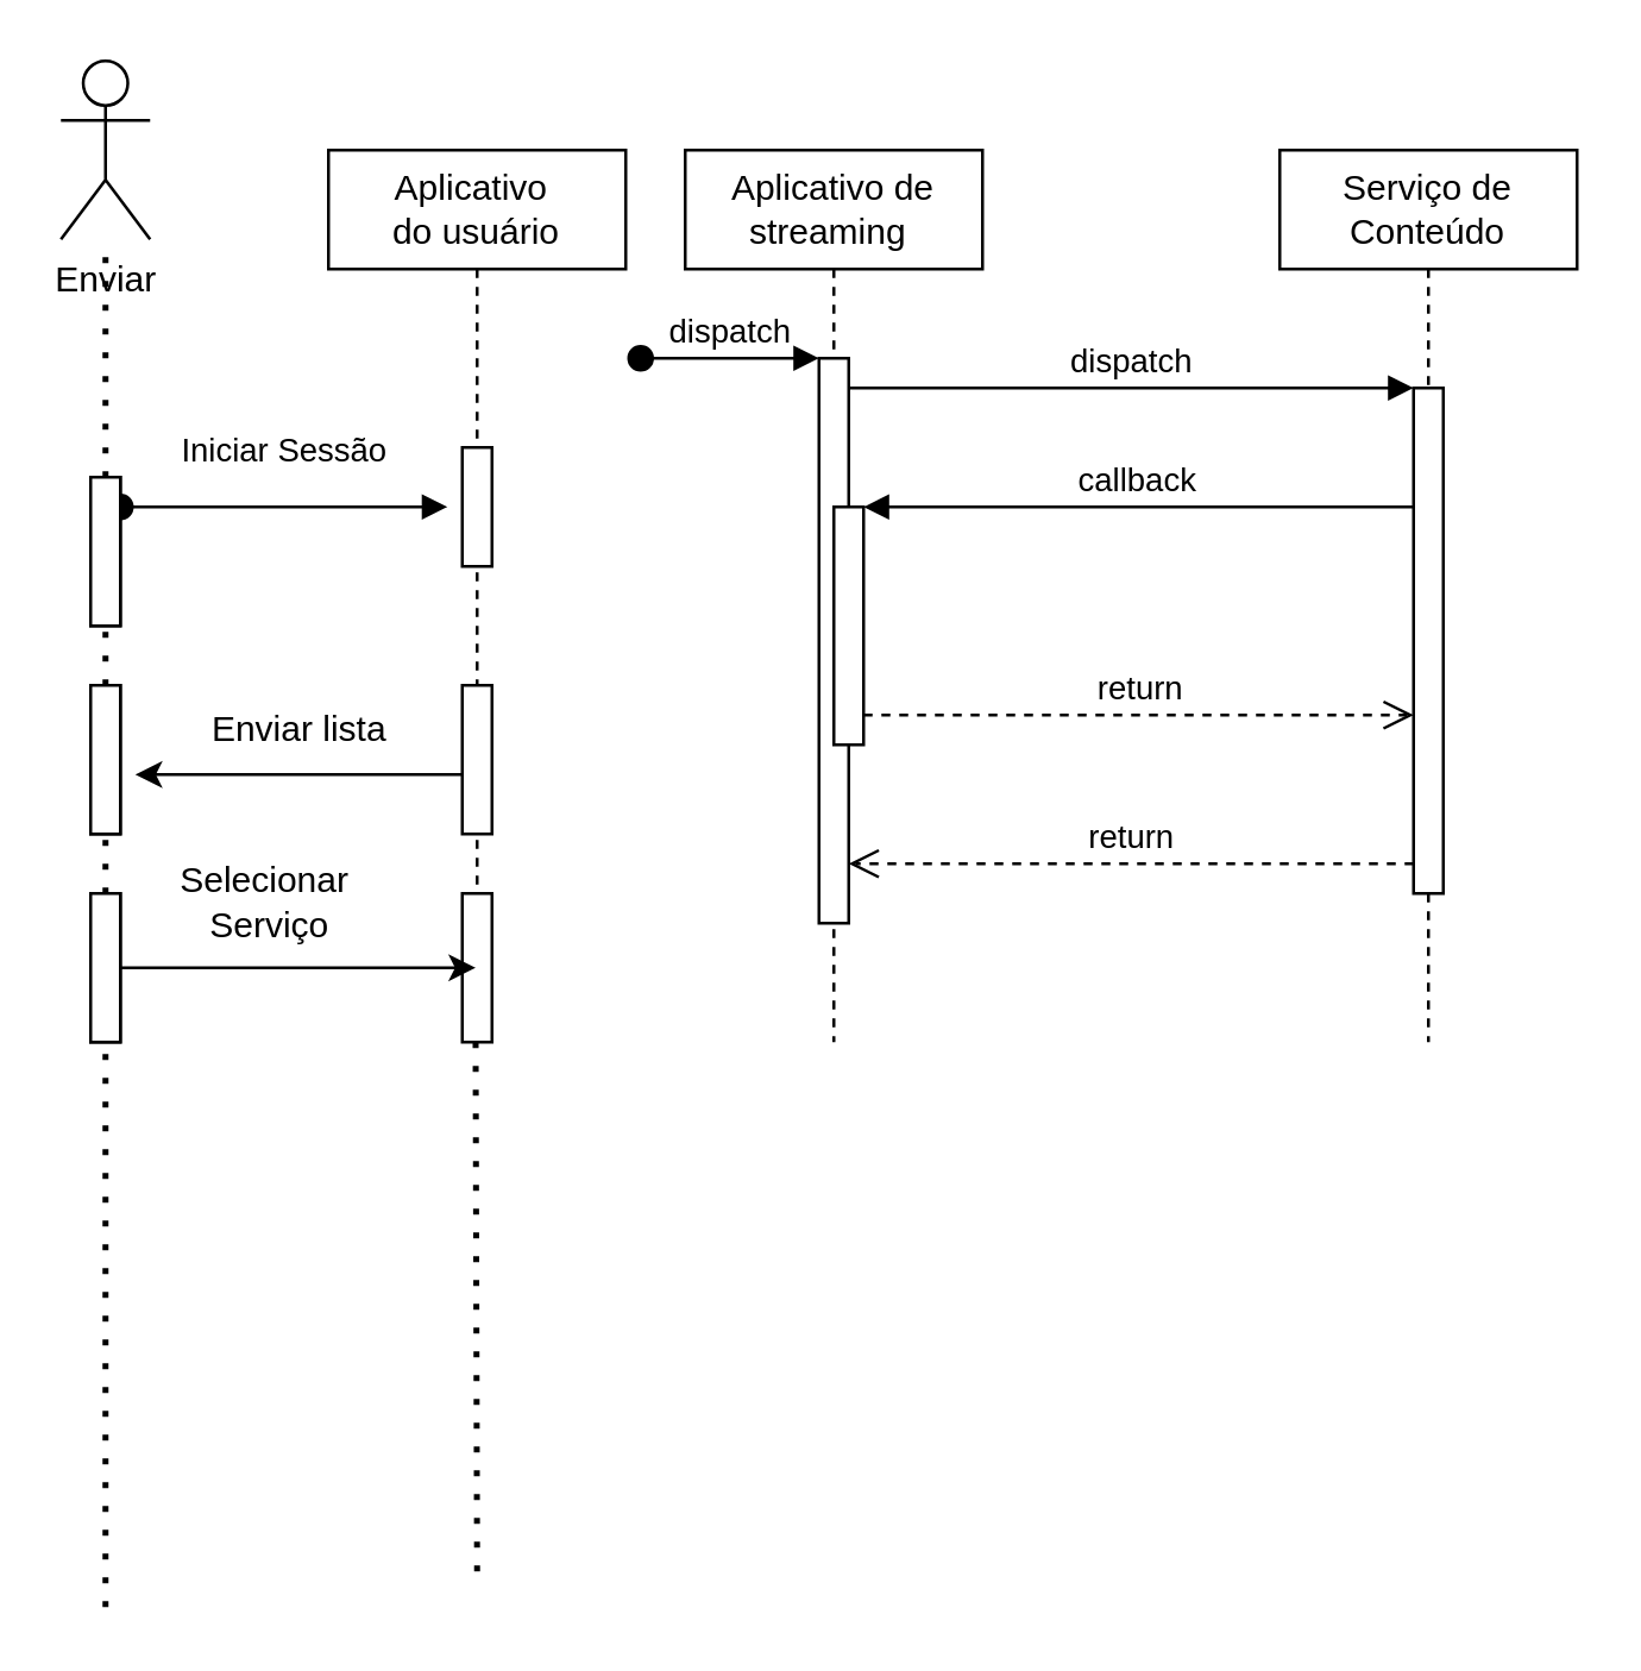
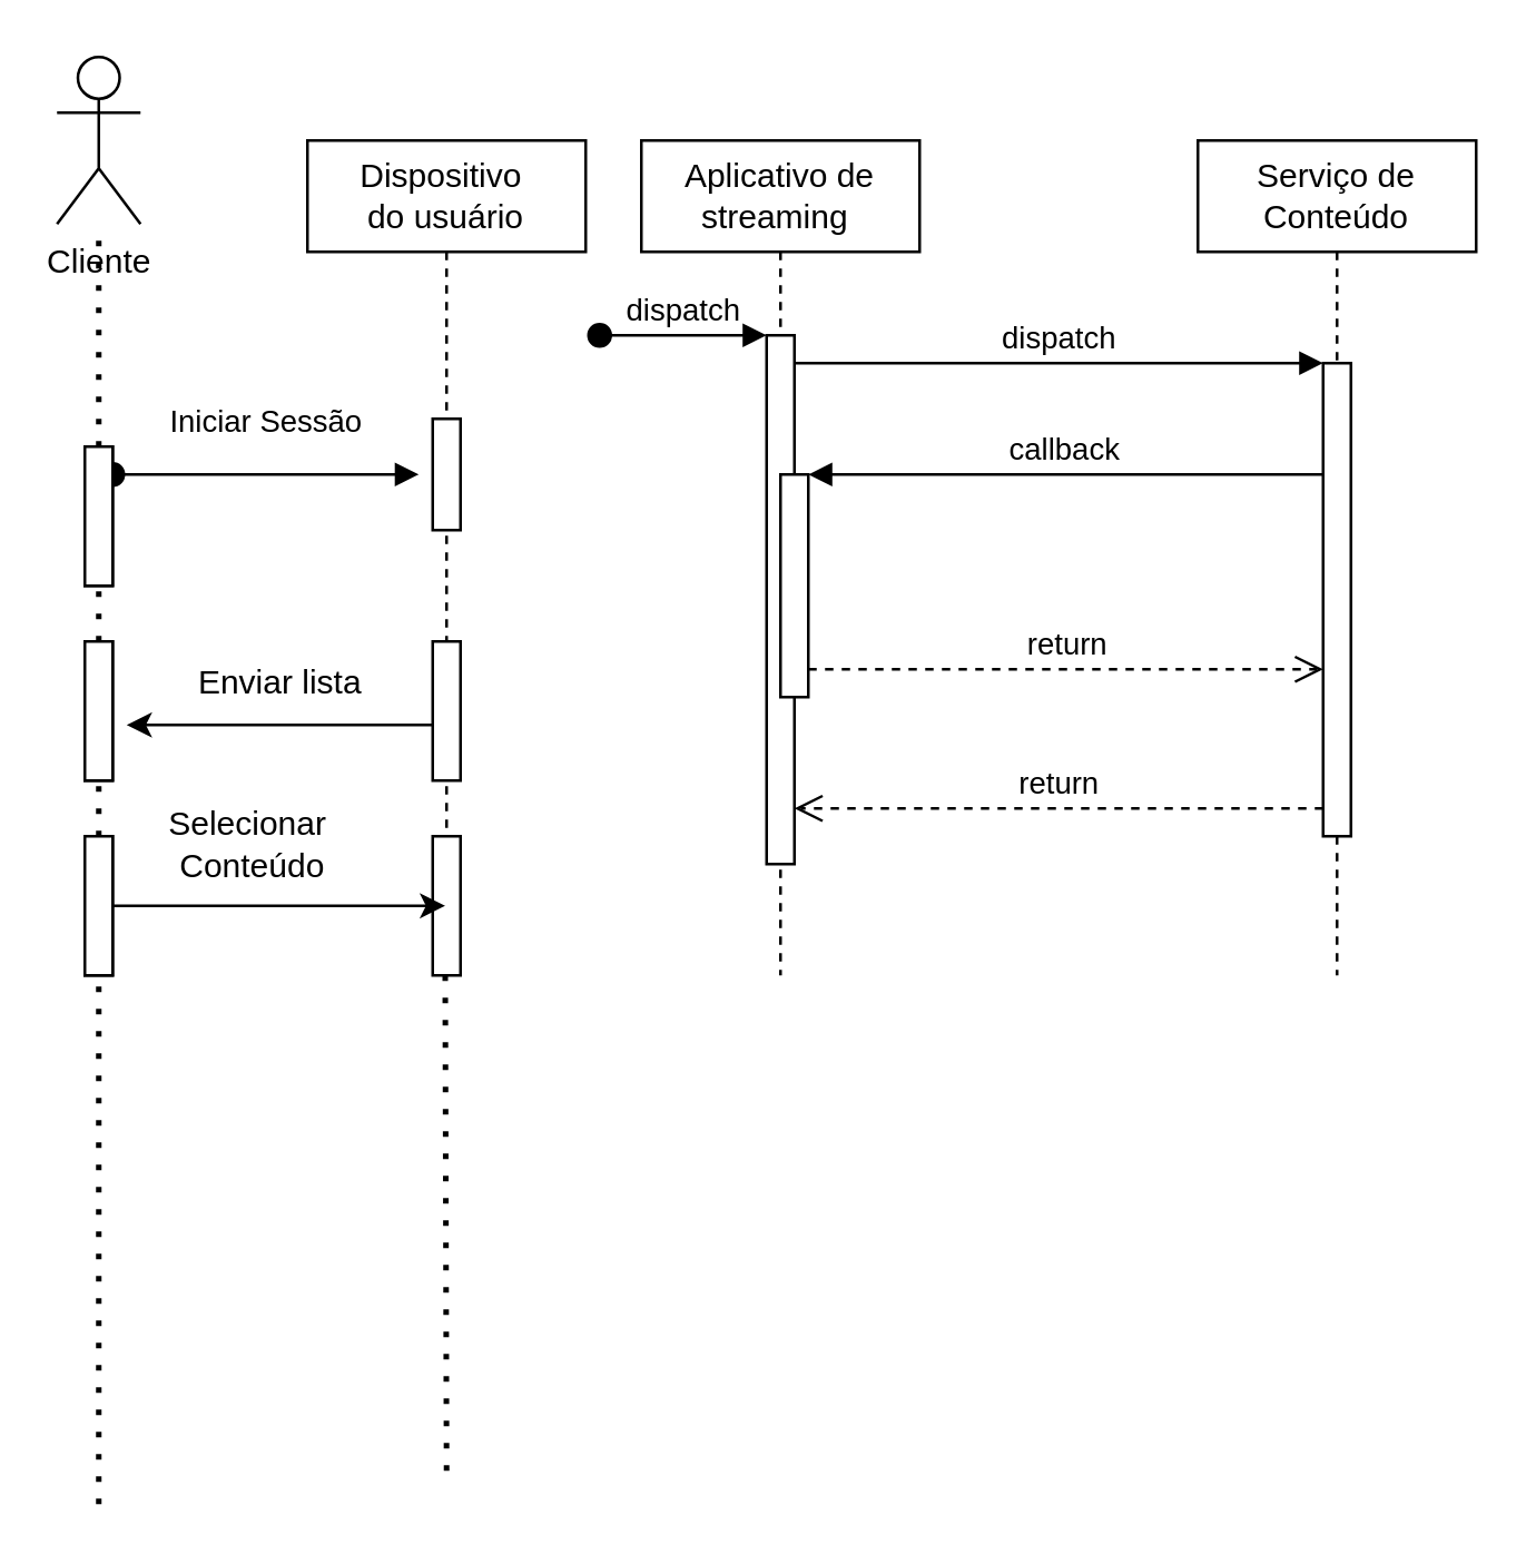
  <mxCell id="0" />
  <mxCell id="1" parent="0" />
  <mxCell id="2" value="Aplicativo de&lt;br&gt;streaming&amp;nbsp;" style="shape=umlLifeline;perimeter=lifelinePerimeter;whiteSpace=wrap;html=1;container=0;dropTarget=0;collapsible=0;recursiveResize=0;outlineConnect=0;portConstraint=eastwest;newEdgeStyle={&quot;edgeStyle&quot;:&quot;elbowEdgeStyle&quot;,&quot;elbow&quot;:&quot;vertical&quot;,&quot;curved&quot;:0,&quot;rounded&quot;:0};" parent="1" vertex="1"><mxGeometry x="230" y="50" width="100" height="300" as="geometry" /></mxCell>
  <mxCell id="3" value="" style="html=1;points=[];perimeter=orthogonalPerimeter;outlineConnect=0;targetShapes=umlLifeline;portConstraint=eastwest;newEdgeStyle={&quot;edgeStyle&quot;:&quot;elbowEdgeStyle&quot;,&quot;elbow&quot;:&quot;vertical&quot;,&quot;curved&quot;:0,&quot;rounded&quot;:0};" parent="2" vertex="1"><mxGeometry x="45" y="70" width="10" height="190" as="geometry" /></mxCell>
  <mxCell id="4" value="dispatch" style="html=1;verticalAlign=bottom;startArrow=oval;endArrow=block;startSize=8;edgeStyle=elbowEdgeStyle;elbow=vertical;curved=0;rounded=0;" parent="2" target="3" edge="1"><mxGeometry relative="1" as="geometry"><mxPoint x="-15" y="70" as="sourcePoint" /></mxGeometry></mxCell>
  <mxCell id="5" value="" style="html=1;points=[];perimeter=orthogonalPerimeter;outlineConnect=0;targetShapes=umlLifeline;portConstraint=eastwest;newEdgeStyle={&quot;edgeStyle&quot;:&quot;elbowEdgeStyle&quot;,&quot;elbow&quot;:&quot;vertical&quot;,&quot;curved&quot;:0,&quot;rounded&quot;:0};" parent="2" vertex="1"><mxGeometry x="50" y="120" width="10" height="80" as="geometry" /></mxCell>
  <mxCell id="6" value="Serviço de Conteúdo" style="shape=umlLifeline;perimeter=lifelinePerimeter;whiteSpace=wrap;html=1;container=0;dropTarget=0;collapsible=0;recursiveResize=0;outlineConnect=0;portConstraint=eastwest;newEdgeStyle={&quot;edgeStyle&quot;:&quot;elbowEdgeStyle&quot;,&quot;elbow&quot;:&quot;vertical&quot;,&quot;curved&quot;:0,&quot;rounded&quot;:0};" parent="1" vertex="1"><mxGeometry x="430" y="50" width="100" height="300" as="geometry" /></mxCell>
  <mxCell id="7" value="" style="html=1;points=[];perimeter=orthogonalPerimeter;outlineConnect=0;targetShapes=umlLifeline;portConstraint=eastwest;newEdgeStyle={&quot;edgeStyle&quot;:&quot;elbowEdgeStyle&quot;,&quot;elbow&quot;:&quot;vertical&quot;,&quot;curved&quot;:0,&quot;rounded&quot;:0};" parent="6" vertex="1"><mxGeometry x="45" y="80" width="10" height="170" as="geometry" /></mxCell>
  <mxCell id="8" value="dispatch" style="html=1;verticalAlign=bottom;endArrow=block;edgeStyle=elbowEdgeStyle;elbow=vertical;curved=0;rounded=0;" parent="1" source="3" target="7" edge="1"><mxGeometry relative="1" as="geometry"><mxPoint x="405" y="140" as="sourcePoint" /><Array as="points"><mxPoint x="390" y="130" /></Array></mxGeometry></mxCell>
  <mxCell id="9" value="return" style="html=1;verticalAlign=bottom;endArrow=open;dashed=1;endSize=8;edgeStyle=elbowEdgeStyle;elbow=vertical;curved=0;rounded=0;" parent="1" source="7" target="3" edge="1"><mxGeometry relative="1" as="geometry"><mxPoint x="405" y="215" as="targetPoint" /><Array as="points"><mxPoint x="400" y="290" /></Array></mxGeometry></mxCell>
  <mxCell id="10" value="callback" style="html=1;verticalAlign=bottom;endArrow=block;edgeStyle=elbowEdgeStyle;elbow=vertical;curved=0;rounded=0;" parent="1" source="7" target="5" edge="1"><mxGeometry relative="1" as="geometry"><mxPoint x="385" y="170" as="sourcePoint" /><Array as="points"><mxPoint x="400" y="170" /></Array></mxGeometry></mxCell>
  <mxCell id="11" value="return" style="html=1;verticalAlign=bottom;endArrow=open;dashed=1;endSize=8;edgeStyle=elbowEdgeStyle;elbow=vertical;curved=0;rounded=0;" parent="1" source="5" target="7" edge="1"><mxGeometry relative="1" as="geometry"><mxPoint x="385" y="245" as="targetPoint" /><Array as="points"><mxPoint x="390" y="240" /></Array></mxGeometry></mxCell>
  <mxCell id="12" style="edgeStyle=orthogonalEdgeStyle;rounded=0;orthogonalLoop=1;jettySize=auto;html=1;exitX=0.5;exitY=0.5;exitDx=0;exitDy=0;exitPerimeter=0;" edge="1" parent="1" source="13"><mxGeometry relative="1" as="geometry"><mxPoint x="35.588" y="50" as="targetPoint" /></mxGeometry></mxCell>
- <mxCell id="13" value="Enviar" style="shape=umlActor;verticalLabelPosition=bottom;verticalAlign=top;html=1;outlineConnect=0;" vertex="1" parent="1"><mxGeometry x="20" y="20" width="30" height="60" as="geometry" /></mxCell>
- <mxCell id="14" value="Aplicativo&amp;nbsp;&lt;br&gt;do usuário" style="shape=umlLifeline;perimeter=lifelinePerimeter;whiteSpace=wrap;html=1;container=0;dropTarget=0;collapsible=0;recursiveResize=0;outlineConnect=0;portConstraint=eastwest;newEdgeStyle={&quot;edgeStyle&quot;:&quot;elbowEdgeStyle&quot;,&quot;elbow&quot;:&quot;vertical&quot;,&quot;curved&quot;:0,&quot;rounded&quot;:0};" vertex="1" parent="1"><mxGeometry x="110" y="50" width="100" height="300" as="geometry" /></mxCell>
+ <mxCell id="13" value="Cliente" style="shape=umlActor;verticalLabelPosition=bottom;verticalAlign=top;html=1;outlineConnect=0;" vertex="1" parent="1"><mxGeometry x="20" y="20" width="30" height="60" as="geometry" /></mxCell>
+ <mxCell id="14" value="Dispositivo&amp;nbsp;&lt;br&gt;do usuário" style="shape=umlLifeline;perimeter=lifelinePerimeter;whiteSpace=wrap;html=1;container=0;dropTarget=0;collapsible=0;recursiveResize=0;outlineConnect=0;portConstraint=eastwest;newEdgeStyle={&quot;edgeStyle&quot;:&quot;elbowEdgeStyle&quot;,&quot;elbow&quot;:&quot;vertical&quot;,&quot;curved&quot;:0,&quot;rounded&quot;:0};" vertex="1" parent="1"><mxGeometry x="110" y="50" width="100" height="300" as="geometry" /></mxCell>
  <mxCell id="15" value="" style="html=1;points=[];perimeter=orthogonalPerimeter;outlineConnect=0;targetShapes=umlLifeline;portConstraint=eastwest;newEdgeStyle={&quot;edgeStyle&quot;:&quot;elbowEdgeStyle&quot;,&quot;elbow&quot;:&quot;vertical&quot;,&quot;curved&quot;:0,&quot;rounded&quot;:0};" vertex="1" parent="14"><mxGeometry x="45" y="100" width="10" height="40" as="geometry" /></mxCell>
  <mxCell id="16" value="" style="html=1;points=[];perimeter=orthogonalPerimeter;outlineConnect=0;targetShapes=umlLifeline;portConstraint=eastwest;newEdgeStyle={&quot;edgeStyle&quot;:&quot;elbowEdgeStyle&quot;,&quot;elbow&quot;:&quot;vertical&quot;,&quot;curved&quot;:0,&quot;rounded&quot;:0};" vertex="1" parent="14"><mxGeometry x="45" y="250" width="10" height="50" as="geometry" /></mxCell>
  <mxCell id="17" value="" style="html=1;points=[];perimeter=orthogonalPerimeter;outlineConnect=0;targetShapes=umlLifeline;portConstraint=eastwest;newEdgeStyle={&quot;edgeStyle&quot;:&quot;elbowEdgeStyle&quot;,&quot;elbow&quot;:&quot;vertical&quot;,&quot;curved&quot;:0,&quot;rounded&quot;:0};" vertex="1" parent="1"><mxGeometry x="30" y="160" width="10" height="50" as="geometry" /></mxCell>
  <mxCell id="18" value="" style="endArrow=none;dashed=1;html=1;dashPattern=1 3;strokeWidth=2;rounded=0;" edge="1" parent="1" source="26" target="13"><mxGeometry width="50" height="50" relative="1" as="geometry"><mxPoint x="35" y="540" as="sourcePoint" /><mxPoint x="330" y="200" as="targetPoint" /><Array as="points" /></mxGeometry></mxCell>
  <mxCell id="19" value="Iniciar Sessão" style="html=1;verticalAlign=bottom;startArrow=oval;endArrow=block;startSize=8;edgeStyle=elbowEdgeStyle;elbow=vertical;curved=0;rounded=0;" edge="1" parent="1" source="26"><mxGeometry x="-0.004" y="10" relative="1" as="geometry"><mxPoint x="50" y="169.998" as="sourcePoint" /><mxPoint x="150" y="170" as="targetPoint" /><mxPoint as="offset" /></mxGeometry></mxCell>
  <mxCell id="20" value="" style="endArrow=classic;html=1;rounded=0;" edge="1" parent="1" source="32"><mxGeometry width="50" height="50" relative="1" as="geometry"><mxPoint x="154.75" y="260" as="sourcePoint" /><mxPoint x="45" y="260" as="targetPoint" /></mxGeometry></mxCell>
  <mxCell id="21" value="Enviar lista" style="text;html=1;align=center;verticalAlign=middle;resizable=0;points=[];autosize=1;strokeColor=none;fillColor=none;" vertex="1" parent="1"><mxGeometry x="60" y="230" width="80" height="30" as="geometry" /></mxCell>
  <mxCell id="22" value="" style="endArrow=classic;html=1;rounded=0;" edge="1" parent="1" source="30" target="14"><mxGeometry width="50" height="50" relative="1" as="geometry"><mxPoint x="100" y="400" as="sourcePoint" /><mxPoint x="380" y="390" as="targetPoint" /></mxGeometry></mxCell>
  <mxCell id="23" value="" style="html=1;points=[];perimeter=orthogonalPerimeter;outlineConnect=0;targetShapes=umlLifeline;portConstraint=eastwest;newEdgeStyle={&quot;edgeStyle&quot;:&quot;elbowEdgeStyle&quot;,&quot;elbow&quot;:&quot;vertical&quot;,&quot;curved&quot;:0,&quot;rounded&quot;:0};" vertex="1" parent="1"><mxGeometry x="30" y="230" width="10" height="50" as="geometry" /></mxCell>
  <mxCell id="24" value="" style="html=1;points=[];perimeter=orthogonalPerimeter;outlineConnect=0;targetShapes=umlLifeline;portConstraint=eastwest;newEdgeStyle={&quot;edgeStyle&quot;:&quot;elbowEdgeStyle&quot;,&quot;elbow&quot;:&quot;vertical&quot;,&quot;curved&quot;:0,&quot;rounded&quot;:0};" vertex="1" parent="1"><mxGeometry x="30" y="300" width="10" height="50" as="geometry" /></mxCell>
  <mxCell id="25" value="" style="endArrow=none;dashed=1;html=1;dashPattern=1 3;strokeWidth=2;rounded=0;" edge="1" parent="1" source="28" target="26"><mxGeometry width="50" height="50" relative="1" as="geometry"><mxPoint x="35" y="540" as="sourcePoint" /><mxPoint x="35" y="80" as="targetPoint" /><Array as="points" /></mxGeometry></mxCell>
  <mxCell id="26" value="" style="html=1;points=[];perimeter=orthogonalPerimeter;outlineConnect=0;targetShapes=umlLifeline;portConstraint=eastwest;newEdgeStyle={&quot;edgeStyle&quot;:&quot;elbowEdgeStyle&quot;,&quot;elbow&quot;:&quot;vertical&quot;,&quot;curved&quot;:0,&quot;rounded&quot;:0};" vertex="1" parent="1"><mxGeometry x="30" y="160" width="10" height="50" as="geometry" /></mxCell>
  <mxCell id="27" value="" style="endArrow=none;dashed=1;html=1;dashPattern=1 3;strokeWidth=2;rounded=0;" edge="1" parent="1" source="30" target="28"><mxGeometry width="50" height="50" relative="1" as="geometry"><mxPoint x="35" y="540" as="sourcePoint" /><mxPoint x="35" y="210" as="targetPoint" /><Array as="points" /></mxGeometry></mxCell>
  <mxCell id="28" value="" style="html=1;points=[];perimeter=orthogonalPerimeter;outlineConnect=0;targetShapes=umlLifeline;portConstraint=eastwest;newEdgeStyle={&quot;edgeStyle&quot;:&quot;elbowEdgeStyle&quot;,&quot;elbow&quot;:&quot;vertical&quot;,&quot;curved&quot;:0,&quot;rounded&quot;:0};" vertex="1" parent="1"><mxGeometry x="30" y="230" width="10" height="50" as="geometry" /></mxCell>
  <mxCell id="29" value="" style="endArrow=none;dashed=1;html=1;dashPattern=1 3;strokeWidth=2;rounded=0;" edge="1" parent="1" target="30"><mxGeometry width="50" height="50" relative="1" as="geometry"><mxPoint x="35" y="540" as="sourcePoint" /><mxPoint x="35" y="280" as="targetPoint" /><Array as="points" /></mxGeometry></mxCell>
  <mxCell id="30" value="" style="html=1;points=[];perimeter=orthogonalPerimeter;outlineConnect=0;targetShapes=umlLifeline;portConstraint=eastwest;newEdgeStyle={&quot;edgeStyle&quot;:&quot;elbowEdgeStyle&quot;,&quot;elbow&quot;:&quot;vertical&quot;,&quot;curved&quot;:0,&quot;rounded&quot;:0};" vertex="1" parent="1"><mxGeometry x="30" y="300" width="10" height="50" as="geometry" /></mxCell>
  <mxCell id="31" value="" style="endArrow=classic;html=1;rounded=0;" edge="1" parent="1" target="32"><mxGeometry width="50" height="50" relative="1" as="geometry"><mxPoint x="154.75" y="260" as="sourcePoint" /><mxPoint x="45.25" y="260" as="targetPoint" /></mxGeometry></mxCell>
  <mxCell id="32" value="" style="html=1;points=[];perimeter=orthogonalPerimeter;outlineConnect=0;targetShapes=umlLifeline;portConstraint=eastwest;newEdgeStyle={&quot;edgeStyle&quot;:&quot;elbowEdgeStyle&quot;,&quot;elbow&quot;:&quot;vertical&quot;,&quot;curved&quot;:0,&quot;rounded&quot;:0};" vertex="1" parent="1"><mxGeometry x="155" y="230" width="10" height="50" as="geometry" /></mxCell>
  <mxCell id="33" value="" style="endArrow=none;dashed=1;html=1;dashPattern=1 3;strokeWidth=2;rounded=0;" edge="1" parent="1" source="14"><mxGeometry width="50" height="50" relative="1" as="geometry"><mxPoint x="310" y="250" as="sourcePoint" /><mxPoint x="160" y="530" as="targetPoint" /></mxGeometry></mxCell>
- <mxCell id="34" value="Selecionar&amp;nbsp;&lt;br&gt;Serviço" style="text;html=1;align=center;verticalAlign=middle;resizable=0;points=[];autosize=1;strokeColor=none;fillColor=none;" vertex="1" parent="1"><mxGeometry x="50" y="283" width="80" height="40" as="geometry" /></mxCell>
+ <mxCell id="34" value="Selecionar&amp;nbsp;&lt;br&gt;Conteúdo" style="text;html=1;align=center;verticalAlign=middle;resizable=0;points=[];autosize=1;strokeColor=none;fillColor=none;" vertex="1" parent="1"><mxGeometry x="50" y="283" width="80" height="40" as="geometry" /></mxCell>
